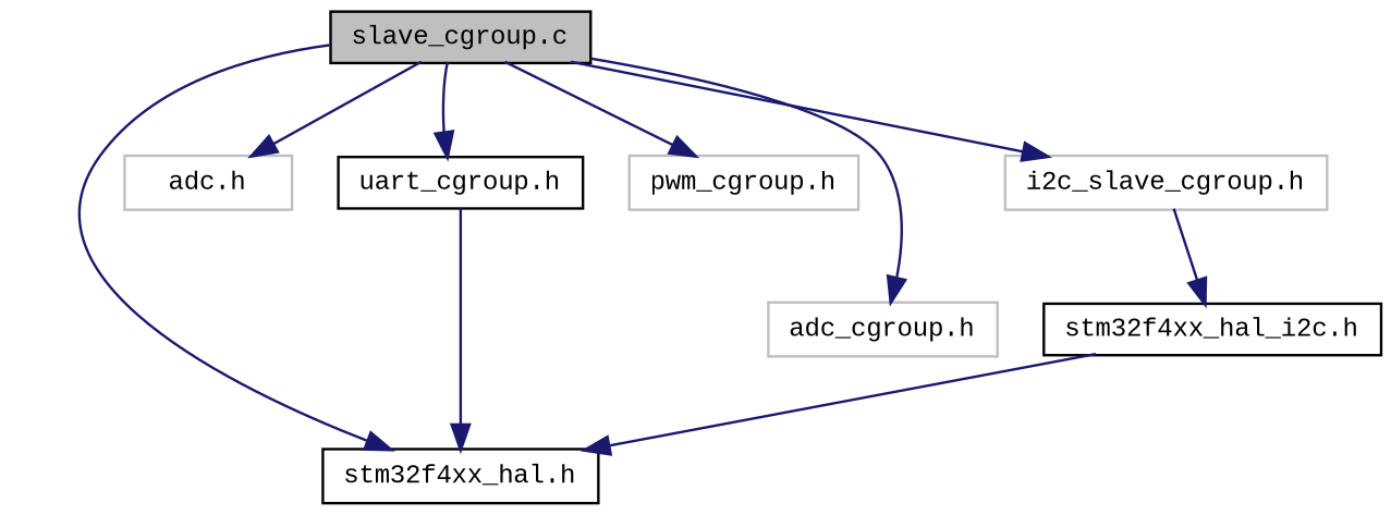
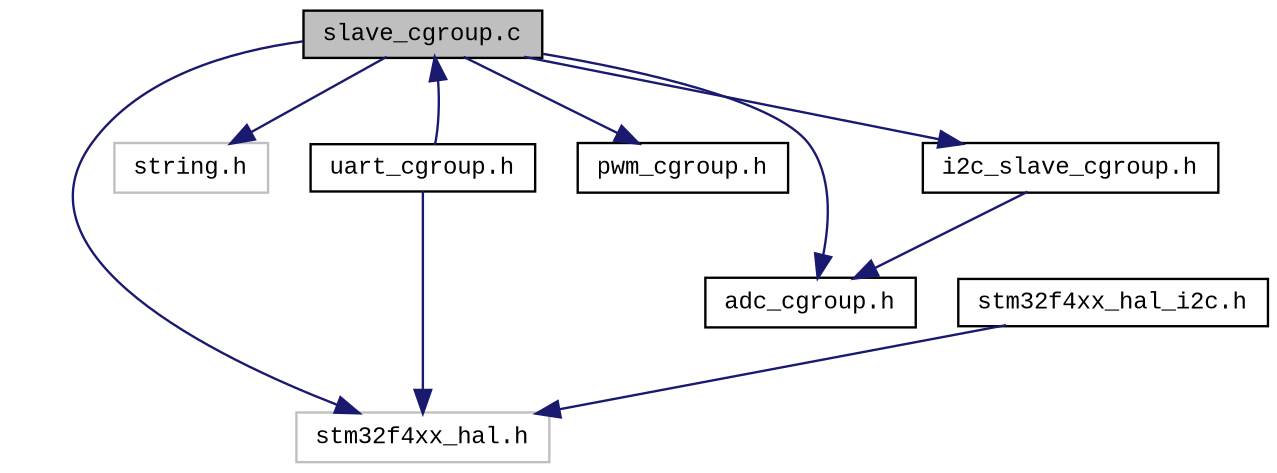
  digraph {
    fontname="Liberation Mono"
    node [color=black fillcolor=white fontname="Liberation Mono" fontsize=10 shape=record style=filled]
    edge [color=midnightblue fontname="Liberation Mono" fontsize=10 labelfontname=Helvetica labelfontsize=10 style=solid]
    n1 [fillcolor=grey75 fontcolor=black height=0.2 label="slave_cgroup.c" width=0.4]
-   n2 [height=0.2 label="stm32f4xx_hal.h" width=0.4]
-   n3 [color=grey75 height=0.2 label="adc.h" width=0.4]
+   n2 [color=grey75 height=0.2 label="stm32f4xx_hal.h" width=0.4]
+   n3 [color=grey75 height=0.2 label="string.h" width=0.4]
    n4 [height=0.2 label="uart_cgroup.h" width=0.4]
-   n5 [color=grey75 height=0.2 label="pwm_cgroup.h" width=0.4]
-   n6 [color=grey75 height=0.2 label="i2c_slave_cgroup.h" width=0.4]
-   n7 [color=grey75 height=0.2 label="adc_cgroup.h" width=0.4]
+   n5 [height=0.2 label="pwm_cgroup.h" width=0.4]
+   n6 [height=0.2 label="i2c_slave_cgroup.h" width=0.4]
+   n7 [height=0.2 label="adc_cgroup.h" width=0.4]
    n8 [height=0.2 label="stm32f4xx_hal_i2c.h" width=0.4]
    n1 -> n2
    n1 -> n3
-   n1 -> n4
+   n4 -> n1
    n1 -> n5
    n1 -> n6
    n1 -> n7
    n4 -> n2
-   n6 -> n8
+   n6 -> n7
    n8 -> n2
  }
